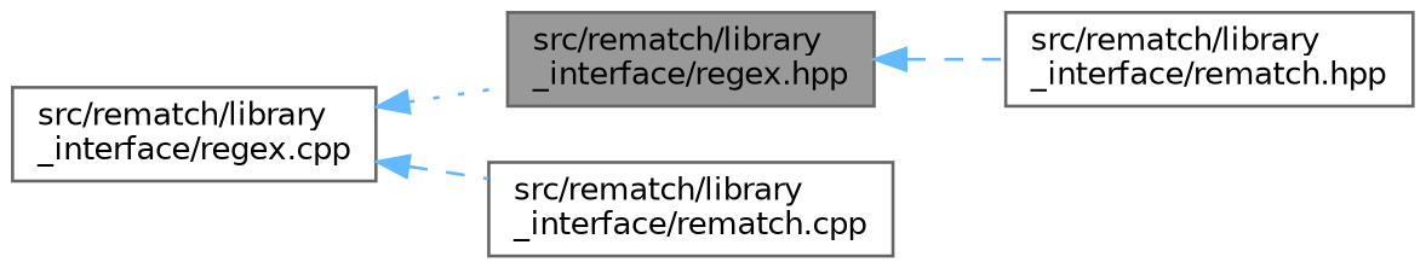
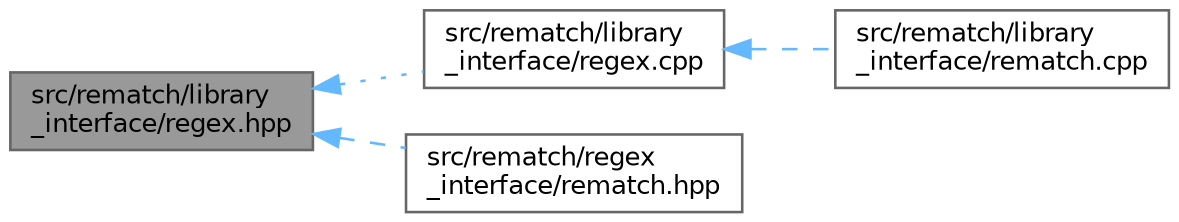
  digraph {
    rankdir=LR
    node [color=grey40 fillcolor=white fontname=Helvetica fontsize=10 shape=box style=filled]
    edge [color=steelblue1 dir=back fontname=Helvetica fontsize=10 labelfontname=Helvetica labelfontsize=10 style=dashed]
    n1 [color=gray40 fillcolor=grey60 fontcolor=black height=0.2 label="src/rematch/library\l_interface/regex.hpp" width=0.4]
    n2 [height=0.2 label="src/rematch/library\l_interface/regex.cpp" width=0.4]
-   n3 [height=0.2 label="src/rematch/library\l_interface/rematch.hpp" width=0.4]
+   n3 [height=0.2 label="src/rematch/regex\l_interface/rematch.hpp" width=0.4]
    n4 [height=0.2 label="src/rematch/library\l_interface/rematch.cpp" width=0.4]
-   n2 -> n1 [style=dotted]
+   n1 -> n2 [style=dotted]
    n1 -> n3
    n2 -> n4
  }
